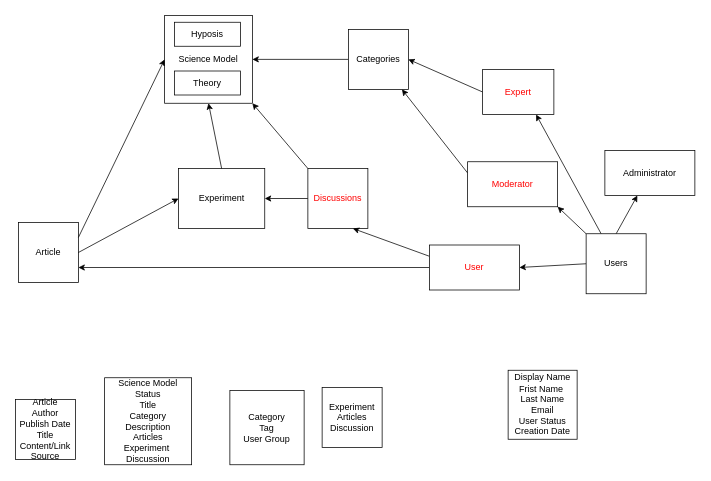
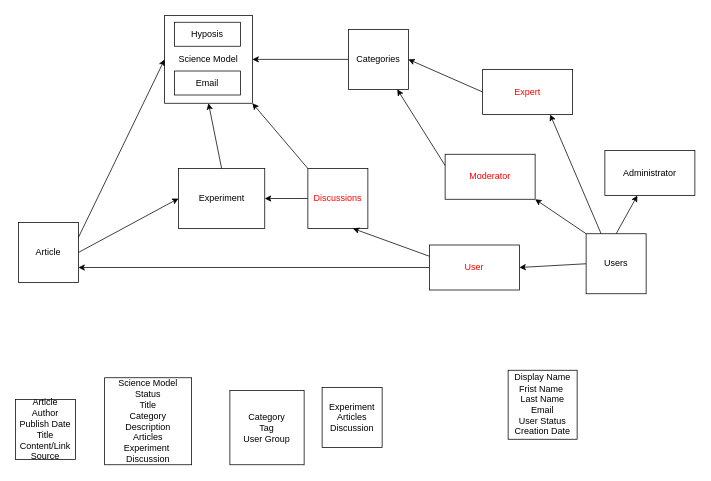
  <mxCell id="0" />
  <mxCell id="1" parent="0" />
  <mxCell id="2" value="Science Model" style="whiteSpace=wrap;html=1;aspect=fixed;" vertex="1" parent="1"><mxGeometry x="219" y="20" width="117" height="117" as="geometry" /></mxCell>
  <mxCell id="3" value="Article" style="whiteSpace=wrap;html=1;aspect=fixed;" vertex="1" parent="1"><mxGeometry x="24" y="296" width="80" height="80" as="geometry" /></mxCell>
  <mxCell id="4" value="Experiment" style="whiteSpace=wrap;html=1;aspect=fixed;" vertex="1" parent="1"><mxGeometry x="237.5" y="224" width="115" height="80" as="geometry" /></mxCell>
  <mxCell id="5" value="" style="endArrow=classic;html=1;rounded=0;exitX=1;exitY=0.25;exitDx=0;exitDy=0;entryX=0;entryY=0.5;entryDx=0;entryDy=0;" edge="1" parent="1" source="3" target="2"><mxGeometry width="50" height="50" relative="1" as="geometry"><mxPoint x="348" y="232" as="sourcePoint" /><mxPoint x="398" y="182" as="targetPoint" /></mxGeometry></mxCell>
  <mxCell id="6" value="Hyposis" style="rounded=0;whiteSpace=wrap;html=1;" vertex="1" parent="1"><mxGeometry x="232" y="29" width="88" height="32" as="geometry" /></mxCell>
- <mxCell id="7" value="Theory" style="rounded=0;whiteSpace=wrap;html=1;" vertex="1" parent="1"><mxGeometry x="232" y="94" width="88" height="32" as="geometry" /></mxCell>
+ <mxCell id="7" value="Email" style="rounded=0;whiteSpace=wrap;html=1;" vertex="1" parent="1"><mxGeometry x="232" y="94" width="88" height="32" as="geometry" /></mxCell>
  <mxCell id="8" value="" style="endArrow=classic;html=1;rounded=0;exitX=1;exitY=0.5;exitDx=0;exitDy=0;entryX=0;entryY=0.5;entryDx=0;entryDy=0;" edge="1" parent="1" source="3" target="4"><mxGeometry width="50" height="50" relative="1" as="geometry"><mxPoint x="121" y="208" as="sourcePoint" /><mxPoint x="229" y="88.5" as="targetPoint" /></mxGeometry></mxCell>
  <mxCell id="9" style="edgeStyle=orthogonalEdgeStyle;rounded=0;orthogonalLoop=1;jettySize=auto;html=1;exitX=0;exitY=0.5;exitDx=0;exitDy=0;entryX=1;entryY=0.5;entryDx=0;entryDy=0;" edge="1" parent="1" source="10" target="2"><mxGeometry relative="1" as="geometry" /></mxCell>
  <mxCell id="10" value="Categories" style="whiteSpace=wrap;html=1;aspect=fixed;" vertex="1" parent="1"><mxGeometry x="464" y="38.5" width="80" height="80" as="geometry" /></mxCell>
  <mxCell id="11" value="" style="endArrow=classic;html=1;rounded=0;exitX=0.5;exitY=0;exitDx=0;exitDy=0;entryX=0.5;entryY=1;entryDx=0;entryDy=0;" edge="1" parent="1" source="4" target="2"><mxGeometry width="50" height="50" relative="1" as="geometry"><mxPoint x="381" y="249" as="sourcePoint" /><mxPoint x="431" y="199" as="targetPoint" /></mxGeometry></mxCell>
  <mxCell id="12" style="edgeStyle=none;rounded=0;orthogonalLoop=1;jettySize=auto;html=1;exitX=0.5;exitY=0;exitDx=0;exitDy=0;" edge="1" parent="1" source="16" target="24"><mxGeometry relative="1" as="geometry" /></mxCell>
  <mxCell id="13" style="edgeStyle=none;rounded=0;orthogonalLoop=1;jettySize=auto;html=1;exitX=0.25;exitY=0;exitDx=0;exitDy=0;entryX=0.75;entryY=1;entryDx=0;entryDy=0;" edge="1" parent="1" source="16" target="23"><mxGeometry relative="1" as="geometry" /></mxCell>
  <mxCell id="14" style="edgeStyle=none;rounded=0;orthogonalLoop=1;jettySize=auto;html=1;exitX=0;exitY=0;exitDx=0;exitDy=0;entryX=1;entryY=1;entryDx=0;entryDy=0;" edge="1" parent="1" source="16" target="21"><mxGeometry relative="1" as="geometry" /></mxCell>
  <mxCell id="15" style="edgeStyle=none;rounded=0;orthogonalLoop=1;jettySize=auto;html=1;exitX=0;exitY=0.5;exitDx=0;exitDy=0;entryX=1;entryY=0.5;entryDx=0;entryDy=0;" edge="1" parent="1" source="16" target="27"><mxGeometry relative="1" as="geometry" /></mxCell>
  <mxCell id="16" value="Users" style="whiteSpace=wrap;html=1;aspect=fixed;" vertex="1" parent="1"><mxGeometry x="781" y="311" width="80" height="80" as="geometry" /></mxCell>
  <mxCell id="17" style="rounded=0;orthogonalLoop=1;jettySize=auto;html=1;exitX=0;exitY=0;exitDx=0;exitDy=0;entryX=1;entryY=1;entryDx=0;entryDy=0;" edge="1" parent="1" source="19" target="2"><mxGeometry relative="1" as="geometry"><mxPoint x="354" y="139" as="targetPoint" /></mxGeometry></mxCell>
  <mxCell id="18" style="edgeStyle=none;rounded=0;orthogonalLoop=1;jettySize=auto;html=1;exitX=0;exitY=0.5;exitDx=0;exitDy=0;entryX=1;entryY=0.5;entryDx=0;entryDy=0;" edge="1" parent="1" source="19" target="4"><mxGeometry relative="1" as="geometry" /></mxCell>
  <mxCell id="19" value="&lt;font color=&quot;#ff0000&quot;&gt;Discussions&lt;/font&gt;" style="whiteSpace=wrap;html=1;aspect=fixed;" vertex="1" parent="1"><mxGeometry x="410" y="224" width="80" height="80" as="geometry" /></mxCell>
  <mxCell id="20" style="edgeStyle=none;rounded=0;orthogonalLoop=1;jettySize=auto;html=1;exitX=0;exitY=0.25;exitDx=0;exitDy=0;" edge="1" parent="1" source="21" target="10"><mxGeometry relative="1" as="geometry" /></mxCell>
- <mxCell id="21" value="&lt;font color=&quot;#ff0000&quot;&gt;Moderator&lt;/font&gt;" style="rounded=0;whiteSpace=wrap;html=1;" vertex="1" parent="1"><mxGeometry x="623" y="215" width="120" height="60" as="geometry" /></mxCell>
+ <mxCell id="21" value="&lt;font color=&quot;#ff0000&quot;&gt;Moderator&lt;/font&gt;" style="rounded=0;whiteSpace=wrap;html=1;" vertex="1" parent="1"><mxGeometry x="593" y="205" width="120" height="60" as="geometry" /></mxCell>
  <mxCell id="22" style="edgeStyle=none;rounded=0;orthogonalLoop=1;jettySize=auto;html=1;exitX=0;exitY=0.5;exitDx=0;exitDy=0;entryX=1;entryY=0.5;entryDx=0;entryDy=0;" edge="1" parent="1" source="23" target="10"><mxGeometry relative="1" as="geometry" /></mxCell>
- <mxCell id="23" value="&lt;font color=&quot;#ff0000&quot;&gt;Expert&lt;/font&gt;" style="rounded=0;whiteSpace=wrap;html=1;" vertex="1" parent="1"><mxGeometry x="643" y="92" width="95" height="60" as="geometry" /></mxCell>
+ <mxCell id="23" value="&lt;font color=&quot;#ff0000&quot;&gt;Expert&lt;/font&gt;" style="rounded=0;whiteSpace=wrap;html=1;" vertex="1" parent="1"><mxGeometry x="643" y="92" width="120" height="60" as="geometry" /></mxCell>
  <mxCell id="24" value="Administrator" style="rounded=0;whiteSpace=wrap;html=1;" vertex="1" parent="1"><mxGeometry x="806" y="200" width="120" height="60" as="geometry" /></mxCell>
  <mxCell id="25" style="edgeStyle=none;rounded=0;orthogonalLoop=1;jettySize=auto;html=1;exitX=0;exitY=0.25;exitDx=0;exitDy=0;entryX=0.75;entryY=1;entryDx=0;entryDy=0;" edge="1" parent="1" source="27" target="19"><mxGeometry relative="1" as="geometry" /></mxCell>
  <mxCell id="26" style="edgeStyle=none;rounded=0;orthogonalLoop=1;jettySize=auto;html=1;exitX=0;exitY=0.5;exitDx=0;exitDy=0;entryX=1;entryY=0.75;entryDx=0;entryDy=0;" edge="1" parent="1" source="27" target="3"><mxGeometry relative="1" as="geometry" /></mxCell>
  <mxCell id="27" value="&lt;font color=&quot;#ff0000&quot;&gt;User&lt;/font&gt;" style="rounded=0;whiteSpace=wrap;html=1;" vertex="1" parent="1"><mxGeometry x="572" y="326" width="120" height="60" as="geometry" /></mxCell>
  <mxCell id="28" value="Article&lt;br&gt;Author&lt;br&gt;Publish Date&lt;br&gt;Title&lt;br&gt;Content/Link Source" style="whiteSpace=wrap;html=1;aspect=fixed;" vertex="1" parent="1"><mxGeometry x="20" y="532" width="80" height="80" as="geometry" /></mxCell>
  <mxCell id="29" value="Science Model&lt;br&gt;Status&lt;br&gt;Title&lt;br&gt;Category&lt;br&gt;Description&lt;br&gt;Articles&lt;br&gt;Experiment&amp;nbsp;&lt;br&gt;Discussion" style="whiteSpace=wrap;html=1;aspect=fixed;" vertex="1" parent="1"><mxGeometry x="139" y="503" width="116" height="116" as="geometry" /></mxCell>
  <mxCell id="30" value="Category&lt;br&gt;Tag&lt;br&gt;User Group" style="whiteSpace=wrap;html=1;aspect=fixed;" vertex="1" parent="1"><mxGeometry x="306" y="520" width="99" height="99" as="geometry" /></mxCell>
  <mxCell id="31" value="Experiment&lt;br&gt;Articles&lt;br&gt;Discussion" style="whiteSpace=wrap;html=1;aspect=fixed;" vertex="1" parent="1"><mxGeometry x="429" y="516" width="80" height="80" as="geometry" /></mxCell>
  <mxCell id="32" value="Display Name&lt;br&gt;Frist Name&amp;nbsp;&lt;br&gt;Last Name&lt;br&gt;Email&lt;br&gt;User Status&lt;br&gt;Creation Date" style="whiteSpace=wrap;html=1;aspect=fixed;" vertex="1" parent="1"><mxGeometry x="677" y="493" width="92" height="92" as="geometry" /></mxCell>
